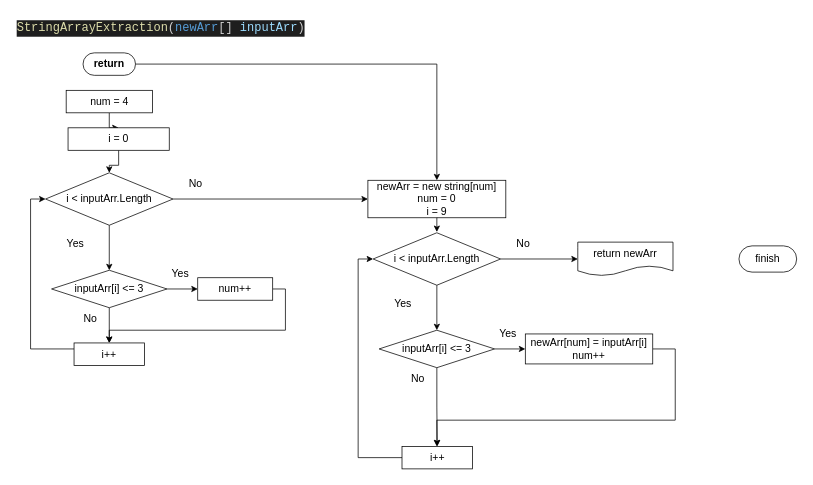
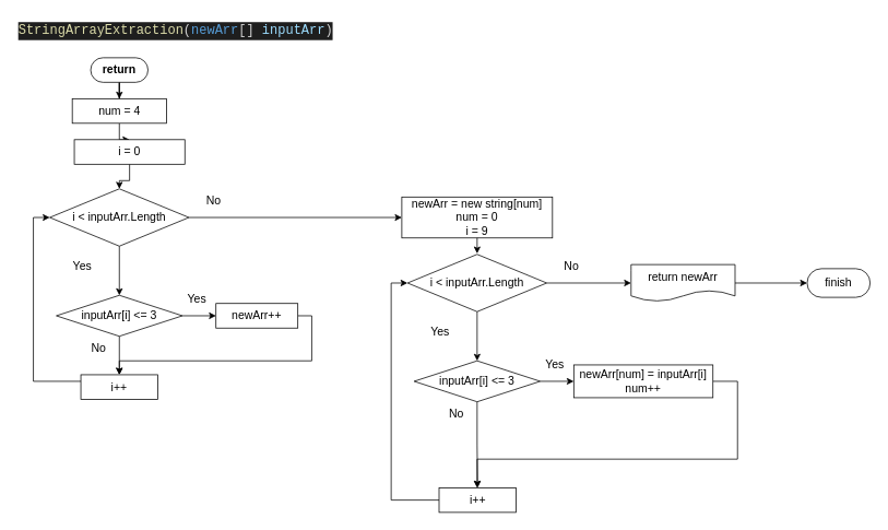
  <mxCell id="0" />
  <mxCell id="1" parent="0" />
- <mxCell id="2" style="edgeStyle=orthogonalEdgeStyle;rounded=0;orthogonalLoop=1;jettySize=auto;html=1;fontSize=14;" edge="1" parent="1" source="3" target="24"><mxGeometry relative="1" as="geometry" /></mxCell>
+ <mxCell id="2" style="edgeStyle=orthogonalEdgeStyle;rounded=0;orthogonalLoop=1;jettySize=auto;html=1;fontSize=14;" edge="1" parent="1" source="3" target="5"><mxGeometry relative="1" as="geometry" /></mxCell>
  <mxCell id="3" value="&lt;b style=&quot;font-size: 14px;&quot;&gt;return&lt;/b&gt;" style="rounded=1;whiteSpace=wrap;html=1;arcSize=50;fontSize=14;" vertex="1" parent="1"><mxGeometry x="110" y="70" width="70" height="30" as="geometry" /></mxCell>
  <mxCell id="4" style="edgeStyle=orthogonalEdgeStyle;rounded=0;orthogonalLoop=1;jettySize=auto;html=1;entryX=0.5;entryY=0;entryDx=0;entryDy=0;fontSize=14;" edge="1" parent="1" source="5" target="10"><mxGeometry relative="1" as="geometry" /></mxCell>
  <mxCell id="5" value="num = 4" style="rounded=0;whiteSpace=wrap;html=1;fontSize=14;" vertex="1" parent="1"><mxGeometry x="87.5" y="120" width="115" height="30" as="geometry" /></mxCell>
  <mxCell id="6" style="edgeStyle=orthogonalEdgeStyle;rounded=0;orthogonalLoop=1;jettySize=auto;html=1;entryX=0.5;entryY=0;entryDx=0;entryDy=0;fontSize=14;" edge="1" parent="1" source="8" target="16"><mxGeometry relative="1" as="geometry" /></mxCell>
  <mxCell id="7" style="edgeStyle=orthogonalEdgeStyle;rounded=0;orthogonalLoop=1;jettySize=auto;html=1;fontSize=14;entryX=0;entryY=0.5;entryDx=0;entryDy=0;" edge="1" parent="1" source="8" target="24"><mxGeometry relative="1" as="geometry"><mxPoint x="510" y="265" as="targetPoint" /></mxGeometry></mxCell>
  <mxCell id="8" value="i &amp;lt; inputArr.Length" style="rhombus;whiteSpace=wrap;html=1;fontSize=14;" vertex="1" parent="1"><mxGeometry x="60" y="230" width="170" height="70" as="geometry" /></mxCell>
  <mxCell id="9" style="edgeStyle=orthogonalEdgeStyle;rounded=0;orthogonalLoop=1;jettySize=auto;html=1;fontSize=14;" edge="1" parent="1" source="10" target="8"><mxGeometry relative="1" as="geometry" /></mxCell>
  <mxCell id="10" value="i = 0" style="rounded=0;whiteSpace=wrap;html=1;fontSize=14;" vertex="1" parent="1"><mxGeometry x="90" y="170" width="135" height="30" as="geometry" /></mxCell>
  <mxCell id="11" value="&lt;div style=&quot;color: rgb(212, 212, 212); background-color: rgb(30, 30, 30); font-family: Consolas, &amp;quot;Courier New&amp;quot;, monospace; font-weight: normal; font-size: 16px; line-height: 22px;&quot;&gt;&lt;div&gt;&lt;span style=&quot;color: #dcdcaa;&quot;&gt;StringArrayExtraction&lt;/span&gt;&lt;span style=&quot;color: #d4d4d4;&quot;&gt;(&lt;/span&gt;&lt;span style=&quot;color: #569cd6;&quot;&gt;newArr&lt;/span&gt;&lt;span style=&quot;color: #d4d4d4;&quot;&gt;[] &lt;/span&gt;&lt;span style=&quot;color: #9cdcfe;&quot;&gt;inputArr&lt;/span&gt;&lt;span style=&quot;color: #d4d4d4;&quot;&gt;)&lt;/span&gt;&lt;/div&gt;&lt;/div&gt;" style="text;whiteSpace=wrap;html=1;fontSize=14;" vertex="1" parent="1"><mxGeometry x="20" y="20" width="390" height="50" as="geometry" /></mxCell>
  <mxCell id="12" style="edgeStyle=orthogonalEdgeStyle;rounded=0;orthogonalLoop=1;jettySize=auto;html=1;fontSize=14;" edge="1" parent="1" source="13" target="18"><mxGeometry relative="1" as="geometry"><Array as="points"><mxPoint x="380" y="385" /><mxPoint x="380" y="440" /><mxPoint x="145" y="440" /></Array></mxGeometry></mxCell>
- <mxCell id="13" value="num++" style="rounded=0;whiteSpace=wrap;html=1;fontSize=14;" vertex="1" parent="1"><mxGeometry x="263" y="370" width="100" height="30" as="geometry" /></mxCell>
+ <mxCell id="13" value="newArr++" style="rounded=0;whiteSpace=wrap;html=1;fontSize=14;" vertex="1" parent="1"><mxGeometry x="263" y="370" width="100" height="30" as="geometry" /></mxCell>
  <mxCell id="14" style="edgeStyle=orthogonalEdgeStyle;rounded=0;orthogonalLoop=1;jettySize=auto;html=1;entryX=0;entryY=0.5;entryDx=0;entryDy=0;fontSize=14;" edge="1" parent="1" source="16" target="13"><mxGeometry relative="1" as="geometry" /></mxCell>
  <mxCell id="15" style="edgeStyle=orthogonalEdgeStyle;rounded=0;orthogonalLoop=1;jettySize=auto;html=1;fontSize=14;" edge="1" parent="1" source="16" target="18"><mxGeometry relative="1" as="geometry" /></mxCell>
  <mxCell id="16" value="inputArr[i] &amp;lt;= 3" style="rhombus;whiteSpace=wrap;html=1;fontSize=14;" vertex="1" parent="1"><mxGeometry x="68" y="360" width="154" height="50" as="geometry" /></mxCell>
  <mxCell id="17" style="edgeStyle=orthogonalEdgeStyle;rounded=0;orthogonalLoop=1;jettySize=auto;html=1;entryX=0;entryY=0.5;entryDx=0;entryDy=0;fontSize=14;" edge="1" parent="1" source="18" target="8"><mxGeometry relative="1" as="geometry"><Array as="points"><mxPoint x="40" y="465" /><mxPoint x="40" y="265" /></Array></mxGeometry></mxCell>
  <mxCell id="18" value="i++" style="rounded=0;whiteSpace=wrap;html=1;fontSize=14;" vertex="1" parent="1"><mxGeometry x="98" y="457" width="94" height="30" as="geometry" /></mxCell>
  <mxCell id="19" value="Yes" style="text;html=1;strokeColor=none;fillColor=none;align=center;verticalAlign=middle;whiteSpace=wrap;rounded=0;fontSize=14;" vertex="1" parent="1"><mxGeometry x="70" y="310" width="60" height="30" as="geometry" /></mxCell>
  <mxCell id="20" value="No" style="text;html=1;align=center;verticalAlign=middle;resizable=0;points=[];autosize=1;strokeColor=none;fillColor=none;fontSize=14;" vertex="1" parent="1"><mxGeometry x="240" y="230" width="40" height="30" as="geometry" /></mxCell>
  <mxCell id="21" value="Yes" style="text;html=1;strokeColor=none;fillColor=none;align=center;verticalAlign=middle;whiteSpace=wrap;rounded=0;fontSize=14;" vertex="1" parent="1"><mxGeometry x="210" y="350" width="60" height="30" as="geometry" /></mxCell>
  <mxCell id="22" value="No" style="text;html=1;strokeColor=none;fillColor=none;align=center;verticalAlign=middle;whiteSpace=wrap;rounded=0;fontSize=14;" vertex="1" parent="1"><mxGeometry x="90" y="410" width="60" height="30" as="geometry" /></mxCell>
  <mxCell id="23" style="edgeStyle=orthogonalEdgeStyle;rounded=0;orthogonalLoop=1;jettySize=auto;html=1;fontSize=14;" edge="1" parent="1"><mxGeometry relative="1" as="geometry"><mxPoint x="583.5" y="289" as="sourcePoint" /><mxPoint x="582" y="309" as="targetPoint" /></mxGeometry></mxCell>
  <mxCell id="24" value="newArr = new string[num]&lt;br&gt;num = 0&lt;br&gt;i = 9" style="rounded=0;whiteSpace=wrap;html=1;fontSize=14;" vertex="1" parent="1"><mxGeometry x="490" y="240" width="184" height="50" as="geometry" /></mxCell>
  <mxCell id="25" style="edgeStyle=orthogonalEdgeStyle;rounded=0;orthogonalLoop=1;jettySize=auto;html=1;entryX=0.5;entryY=0;entryDx=0;entryDy=0;fontSize=14;" edge="1" parent="1" source="27" target="32"><mxGeometry relative="1" as="geometry" /></mxCell>
  <mxCell id="26" style="edgeStyle=orthogonalEdgeStyle;rounded=0;orthogonalLoop=1;jettySize=auto;html=1;entryX=0;entryY=0.5;entryDx=0;entryDy=0;fontSize=14;" edge="1" parent="1" source="27" target="40"><mxGeometry relative="1" as="geometry" /></mxCell>
  <mxCell id="27" value="i &amp;lt; inputArr.Length" style="rhombus;whiteSpace=wrap;html=1;fontSize=14;" vertex="1" parent="1"><mxGeometry x="497" y="310" width="170" height="70" as="geometry" /></mxCell>
  <mxCell id="28" style="edgeStyle=orthogonalEdgeStyle;rounded=0;orthogonalLoop=1;jettySize=auto;html=1;fontSize=14;" edge="1" parent="1"><mxGeometry relative="1" as="geometry"><Array as="points"><mxPoint x="900" y="465" /><mxPoint x="900" y="560" /><mxPoint x="582" y="560" /></Array><mxPoint x="870" y="465" as="sourcePoint" /><mxPoint x="582" y="595" as="targetPoint" /></mxGeometry></mxCell>
  <mxCell id="29" value="newArr[num] = inputArr[i]&lt;br&gt;num++" style="rounded=0;whiteSpace=wrap;html=1;fontSize=14;" vertex="1" parent="1"><mxGeometry x="700" y="445" width="170" height="40" as="geometry" /></mxCell>
  <mxCell id="30" style="edgeStyle=orthogonalEdgeStyle;rounded=0;orthogonalLoop=1;jettySize=auto;html=1;entryX=0;entryY=0.5;entryDx=0;entryDy=0;fontSize=14;" edge="1" parent="1" source="32" target="29"><mxGeometry relative="1" as="geometry" /></mxCell>
  <mxCell id="31" style="edgeStyle=orthogonalEdgeStyle;rounded=0;orthogonalLoop=1;jettySize=auto;html=1;fontSize=14;" edge="1" parent="1" source="32" target="34"><mxGeometry relative="1" as="geometry" /></mxCell>
  <mxCell id="32" value="inputArr[i] &amp;lt;= 3" style="rhombus;whiteSpace=wrap;html=1;fontSize=14;" vertex="1" parent="1"><mxGeometry x="505" y="440" width="154" height="50" as="geometry" /></mxCell>
  <mxCell id="33" style="edgeStyle=orthogonalEdgeStyle;rounded=0;orthogonalLoop=1;jettySize=auto;html=1;entryX=0;entryY=0.5;entryDx=0;entryDy=0;fontSize=14;" edge="1" parent="1" source="34" target="27"><mxGeometry relative="1" as="geometry"><Array as="points"><mxPoint x="477" y="610" /><mxPoint x="477" y="345" /></Array></mxGeometry></mxCell>
  <mxCell id="34" value="i++" style="rounded=0;whiteSpace=wrap;html=1;fontSize=14;" vertex="1" parent="1"><mxGeometry x="535.5" y="595" width="94" height="30" as="geometry" /></mxCell>
  <mxCell id="35" value="Yes" style="text;html=1;strokeColor=none;fillColor=none;align=center;verticalAlign=middle;whiteSpace=wrap;rounded=0;fontSize=14;" vertex="1" parent="1"><mxGeometry x="507" y="390" width="60" height="30" as="geometry" /></mxCell>
  <mxCell id="36" value="No" style="text;html=1;align=center;verticalAlign=middle;resizable=0;points=[];autosize=1;strokeColor=none;fillColor=none;fontSize=14;" vertex="1" parent="1"><mxGeometry x="677" y="310" width="40" height="30" as="geometry" /></mxCell>
  <mxCell id="37" value="Yes" style="text;html=1;strokeColor=none;fillColor=none;align=center;verticalAlign=middle;whiteSpace=wrap;rounded=0;fontSize=14;" vertex="1" parent="1"><mxGeometry x="647" y="430" width="60" height="30" as="geometry" /></mxCell>
  <mxCell id="38" value="No" style="text;html=1;strokeColor=none;fillColor=none;align=center;verticalAlign=middle;whiteSpace=wrap;rounded=0;fontSize=14;" vertex="1" parent="1"><mxGeometry x="527" y="490" width="60" height="30" as="geometry" /></mxCell>
+ <mxCell id="39" value="" style="edgeStyle=orthogonalEdgeStyle;rounded=0;orthogonalLoop=1;jettySize=auto;html=1;fontSize=14;" edge="1" parent="1" source="40" target="41"><mxGeometry relative="1" as="geometry" /></mxCell>
  <mxCell id="40" value="return newArr" style="shape=document;whiteSpace=wrap;html=1;boundedLbl=1;fontSize=14;" vertex="1" parent="1"><mxGeometry x="770" y="322.5" width="127" height="45" as="geometry" /></mxCell>
  <mxCell id="41" value="finish" style="rounded=1;whiteSpace=wrap;html=1;fontSize=14;arcSize=50;" vertex="1" parent="1"><mxGeometry x="985" y="327.5" width="77" height="35" as="geometry" /></mxCell>
